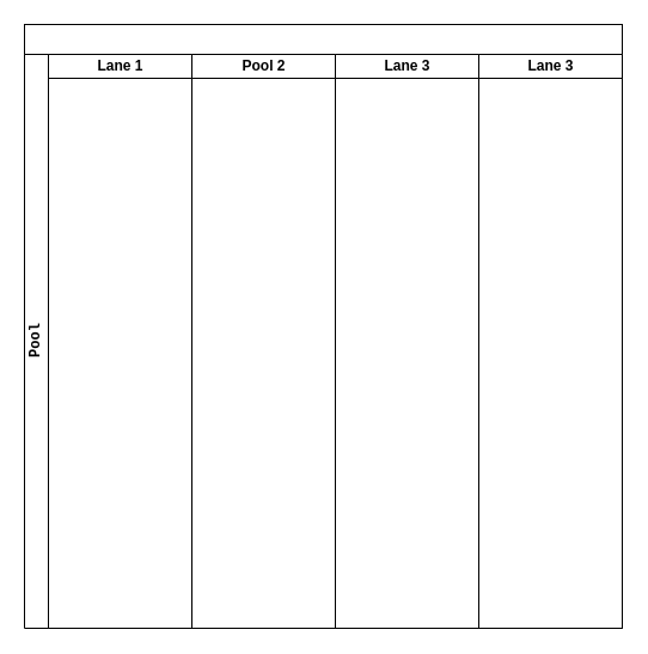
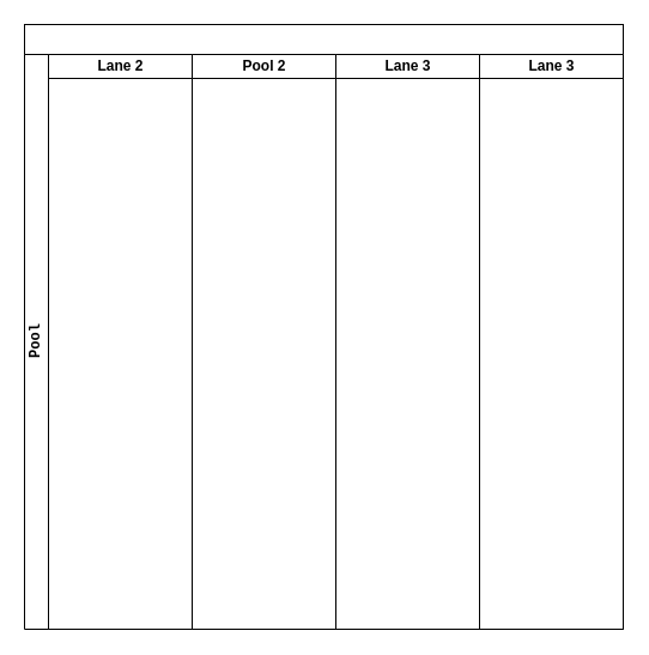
  <mxCell id="0" />
  <mxCell id="1" parent="0" />
  <mxCell id="2" value="" style="group" vertex="1" connectable="0" parent="1"><mxGeometry x="20" y="20" width="500" height="505" as="geometry" /></mxCell>
  <mxCell id="3" value="" style="rounded=0;whiteSpace=wrap;html=1;fontFamily=Courier New;" vertex="1" parent="2"><mxGeometry width="500" height="25" as="geometry" /></mxCell>
  <mxCell id="4" value="Pool" style="swimlane;html=1;childLayout=stackLayout;resizeParent=1;resizeParentMax=0;startSize=20;horizontal=0;horizontalStack=1;fontFamily=Courier New;" vertex="1" parent="2"><mxGeometry y="25" width="500" height="480" as="geometry" /></mxCell>
- <mxCell id="5" value="Lane 1" style="swimlane;html=1;startSize=20;" vertex="1" parent="4"><mxGeometry x="20" width="120" height="480" as="geometry" /></mxCell>
+ <mxCell id="5" value="Lane 2" style="swimlane;html=1;startSize=20;" vertex="1" parent="4"><mxGeometry x="20" width="120" height="480" as="geometry" /></mxCell>
  <mxCell id="6" value="Pool 2" style="swimlane;html=1;startSize=20;" vertex="1" parent="4"><mxGeometry x="140" width="120" height="480" as="geometry" /></mxCell>
  <mxCell id="7" value="Lane 3" style="swimlane;html=1;startSize=20;" vertex="1" parent="4"><mxGeometry x="260" width="120" height="480" as="geometry" /></mxCell>
  <mxCell id="8" value="Lane 3" style="swimlane;html=1;startSize=20;" vertex="1" parent="4"><mxGeometry x="380" width="120" height="480" as="geometry" /></mxCell>
